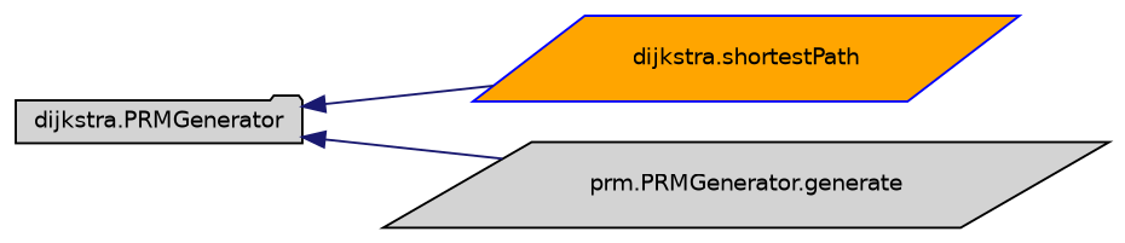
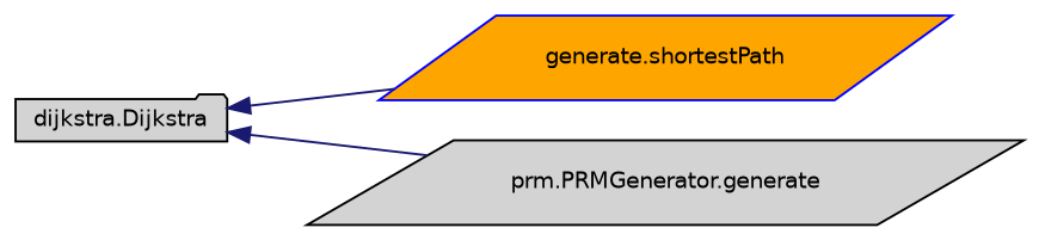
  digraph {
    rankdir=LR
    node [color=black fillcolor=lightgrey fontname=Helvetica fontsize=10 shape=parallelogram style=filled]
    edge [color=midnightblue dir=back fontname=Helvetica fontsize=10 labelfontname=Helvetica labelfontsize=10 style=solid]
-   n1 [fontcolor=black height=0.2 label="dijkstra.PRMGenerator" shape=folder width=0.4]
-   n2 [color=blue fillcolor=orange height=0.2 label="dijkstra.shortestPath" width=0.4]
+   n1 [fontcolor=black height=0.2 label="dijkstra.Dijkstra" shape=folder width=0.4]
+   n2 [color=blue fillcolor=orange height=0.2 label="generate.shortestPath" width=0.4]
    n3 [height=0.2 label="prm.PRMGenerator.generate" width=0.4]
    n1 -> n2
    n1 -> n3
  }
